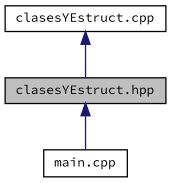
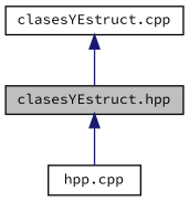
  digraph {
    fontname="Source Code Pro"
    node [color=black fillcolor=white fontname="Source Code Pro" fontsize=10 shape=record style=filled]
    edge [color=midnightblue dir=back fontname="Source Code Pro" fontsize=10 labelfontname=Helvetica labelfontsize=10 style=solid]
    n1 [fillcolor=grey75 fontcolor=black height=0.2 label="clasesYEstruct.hpp" width=0.4]
-   n2 [height=0.2 label="main.cpp" width=0.4]
+   n2 [height=0.2 label="hpp.cpp" width=0.4]
    n3 [height=0.2 label="clasesYEstruct.cpp" width=0.4]
    n1 -> n2
    n3 -> n1
  }
